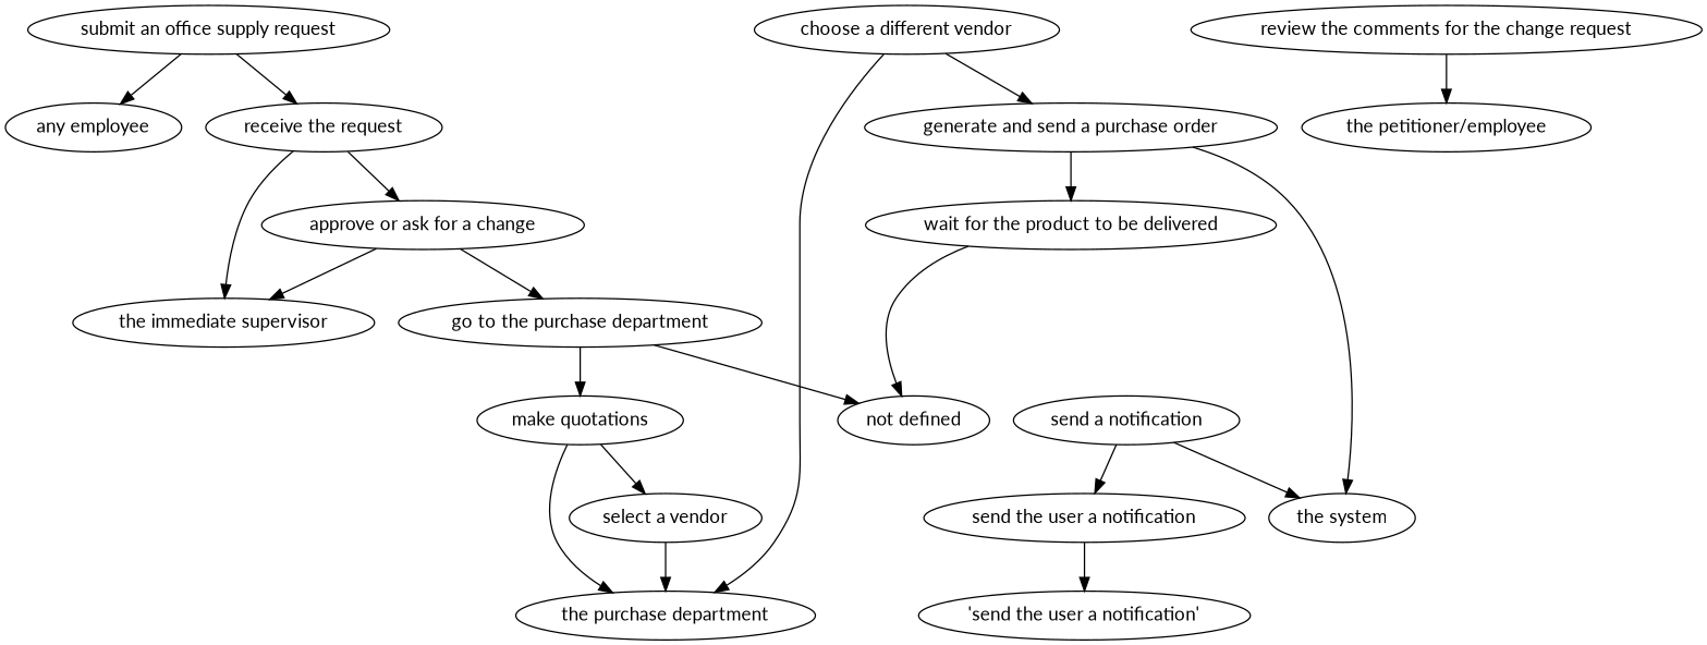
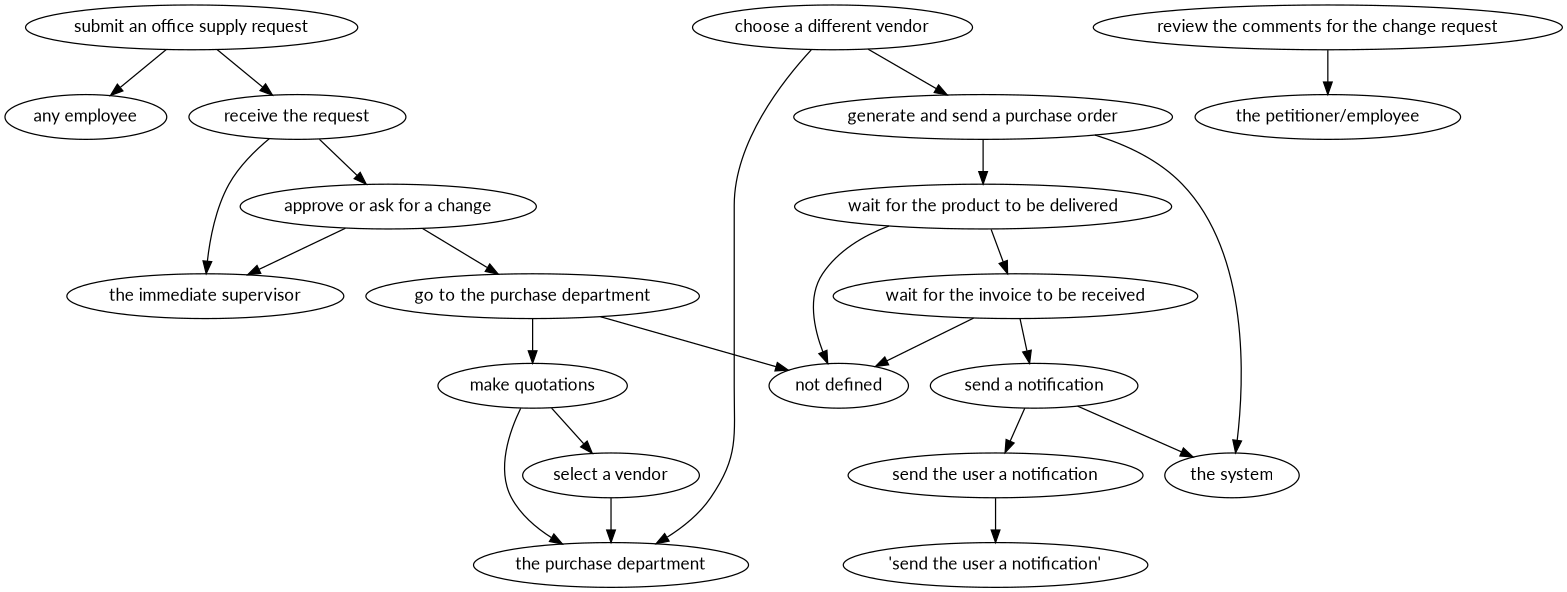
  strict digraph {
    fontname=Lato
    node [fontname=Lato]
    edge [attrs="{'type': 'actor performer', 'label': 'actor performer'}" fontname=Lato]
    "submit an office supply request" [attrs="{'type': 'Activity', 'label': 'submit an office supply request'}"]
    "receive the request" [attrs="{'type': 'Activity', 'label': 'receive the request'}"]
    "any employee" [attrs="{'type': 'Actor', 'label': 'any employee'}"]
    "approve or ask for a change" [attrs="{'type': 'Activity', 'label': 'approve or ask for a change'}"]
    "the immediate supervisor" [attrs="{'type': 'Actor', 'label': 'the immediate supervisor'}"]
    "go to the purchase department" [attrs="{'type': 'Activity', 'label': 'go to the purchase department'}"]
    "make quotations" [attrs="{'type': 'Activity', 'label': 'make quotations'}"]
    "not defined" [attrs="{'type': 'Actor', 'label': 'not defined'}"]
    "send a notification" [attrs="{'type': 'Activity', 'label': 'send a notification'}"]
    "the system" [attrs="{'type': 'Actor', 'label': 'the system'}"]
    "send the user a notification" [attrs="{'type': 'Activity', 'label': 'send the user a notification'}"]
    "select a vendor" [attrs="{'type': 'Activity', 'label': 'select a vendor'}"]
    "the purchase department" [attrs="{'type': 'Actor', 'label': 'the purchase department'}"]
    "'send the user a notification'" [attrs="{'type': 'Actor', 'label': \"'send the user a notification'\"}"]
    "review the comments for the change request" [attrs="{'type': 'Activity', 'label': 'review the comments for the change request'}"]
    "the petitioner/employee" [attrs="{'type': 'Actor', 'label': 'the petitioner/employee'}"]
    "choose a different vendor" [attrs="{'type': 'Activity', 'label': 'choose a different vendor'}"]
    "generate and send a purchase order" [attrs="{'type': 'Activity', 'label': 'generate and send a purchase order'}"]
    "wait for the product to be delivered" [attrs="{'type': 'Activity', 'label': 'wait for the product to be delivered'}"]
+   "wait for the invoice to be received" [attrs="{'type': 'Activity', 'label': 'wait for the invoice to be received'}"]
    "submit an office supply request" -> "receive the request" [attrs="{'type': 'flow', 'label': 'flow'}"]
    "submit an office supply request" -> "any employee"
    "receive the request" -> "approve or ask for a change" [attrs="{'type': 'flow', 'label': 'flow'}"]
    "receive the request" -> "the immediate supervisor"
    "approve or ask for a change" -> "the immediate supervisor"
    "approve or ask for a change" -> "go to the purchase department" [attrs="{'type': 'flow', 'label': 'flow'}"]
    "go to the purchase department" -> "make quotations" [attrs="{'type': 'flow', 'label': 'flow'}"]
    "go to the purchase department" -> "not defined"
    "make quotations" -> "select a vendor" [attrs="{'type': 'flow', 'label': 'flow'}"]
    "make quotations" -> "the purchase department"
    "send a notification" -> "the system"
    "send a notification" -> "send the user a notification" [attrs="{'type': 'flow', 'label': 'flow'}"]
    "send the user a notification" -> "'send the user a notification'"
    "select a vendor" -> "the purchase department"
    "review the comments for the change request" -> "the petitioner/employee"
    "choose a different vendor" -> "the purchase department"
    "choose a different vendor" -> "generate and send a purchase order" [attrs="{'type': 'flow', 'label': 'flow'}"]
    "generate and send a purchase order" -> "the system"
    "generate and send a purchase order" -> "wait for the product to be delivered" [attrs="{'type': 'flow', 'label': 'flow'}"]
    "wait for the product to be delivered" -> "not defined"
+   "wait for the product to be delivered" -> "wait for the invoice to be received" [attrs="{'type': 'flow', 'label': 'flow'}"]
+   "wait for the invoice to be received" -> "not defined"
+   "wait for the invoice to be received" -> "send a notification" [attrs="{'type': 'flow', 'label': 'flow'}"]
  }
